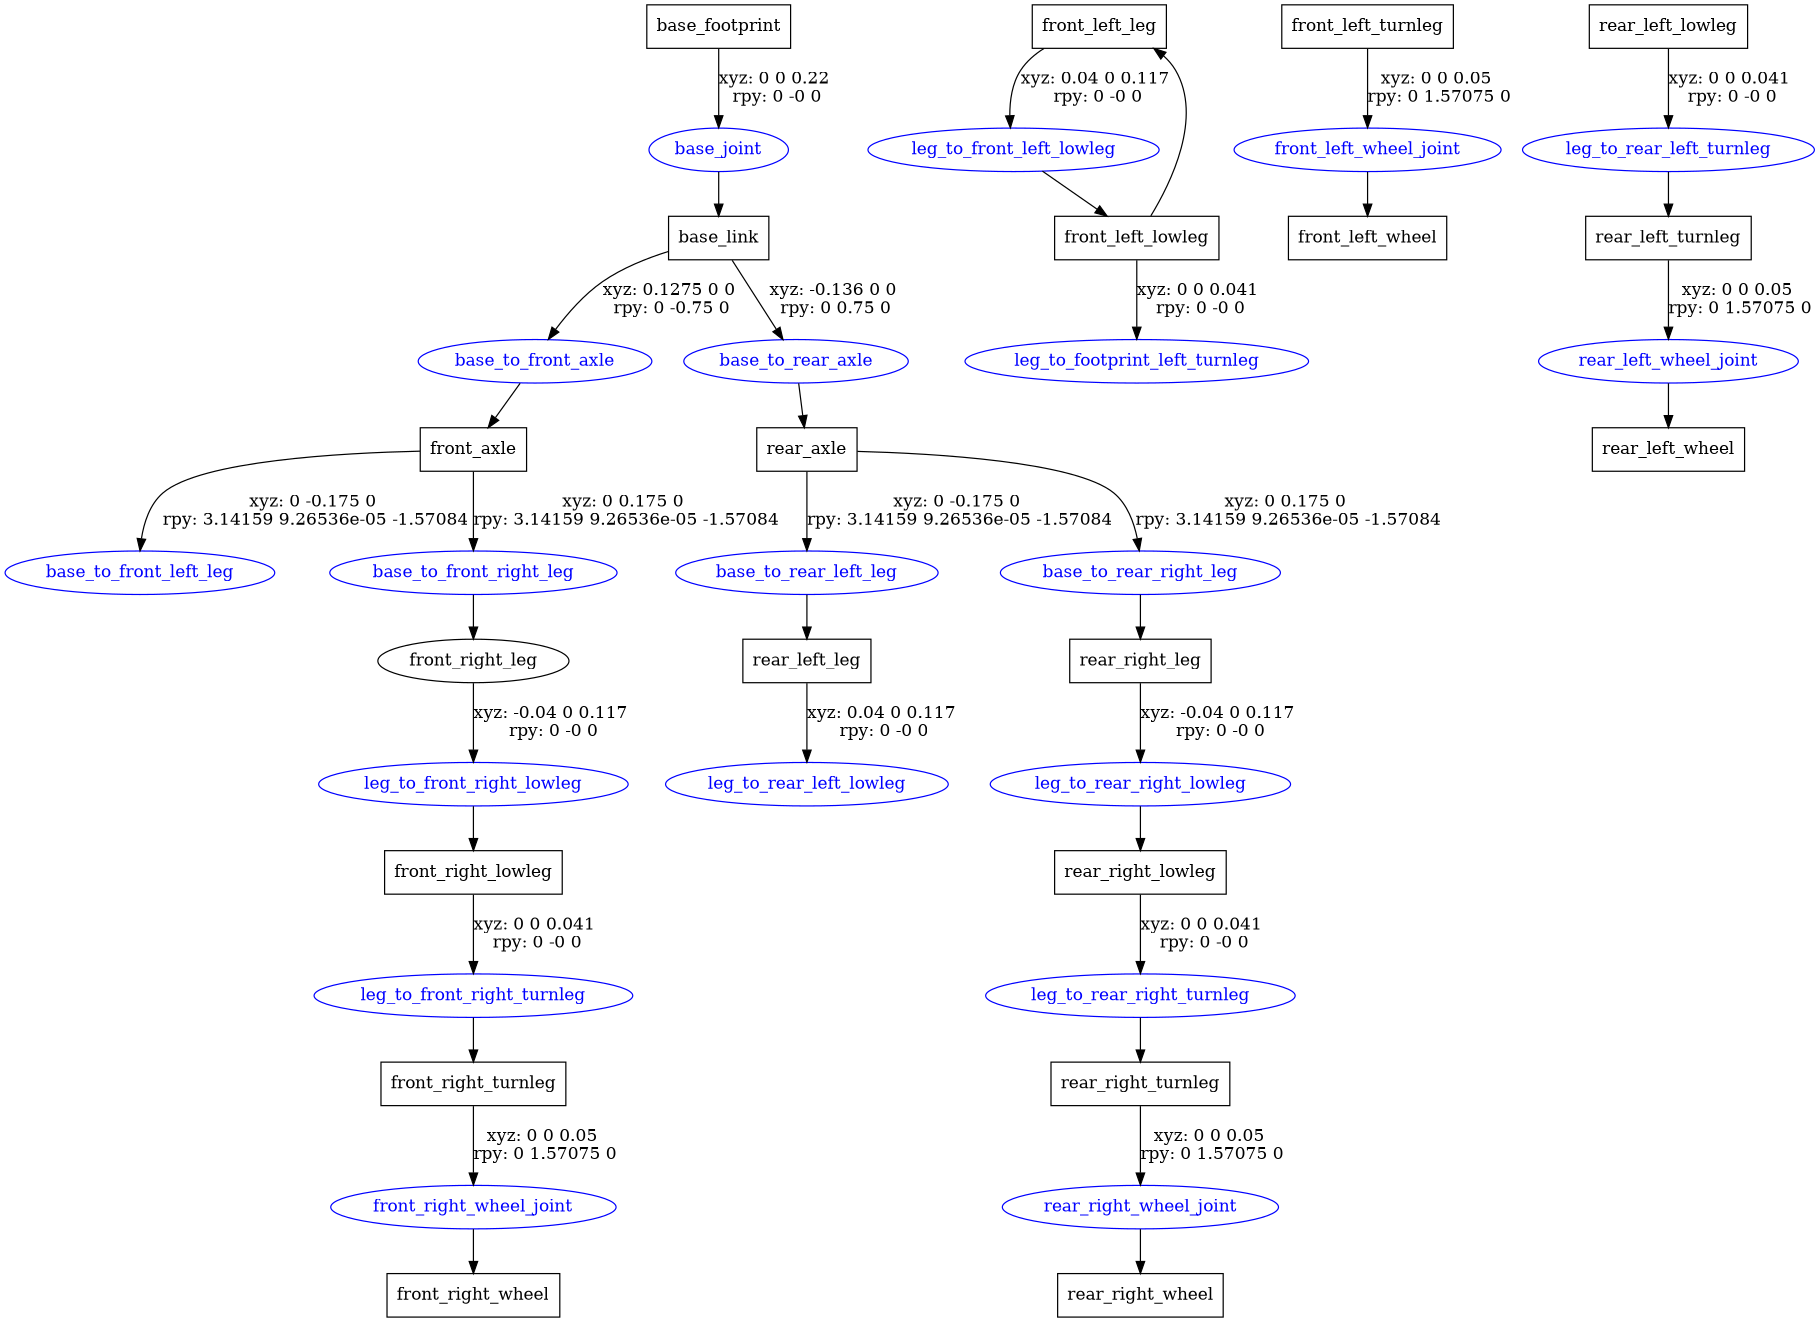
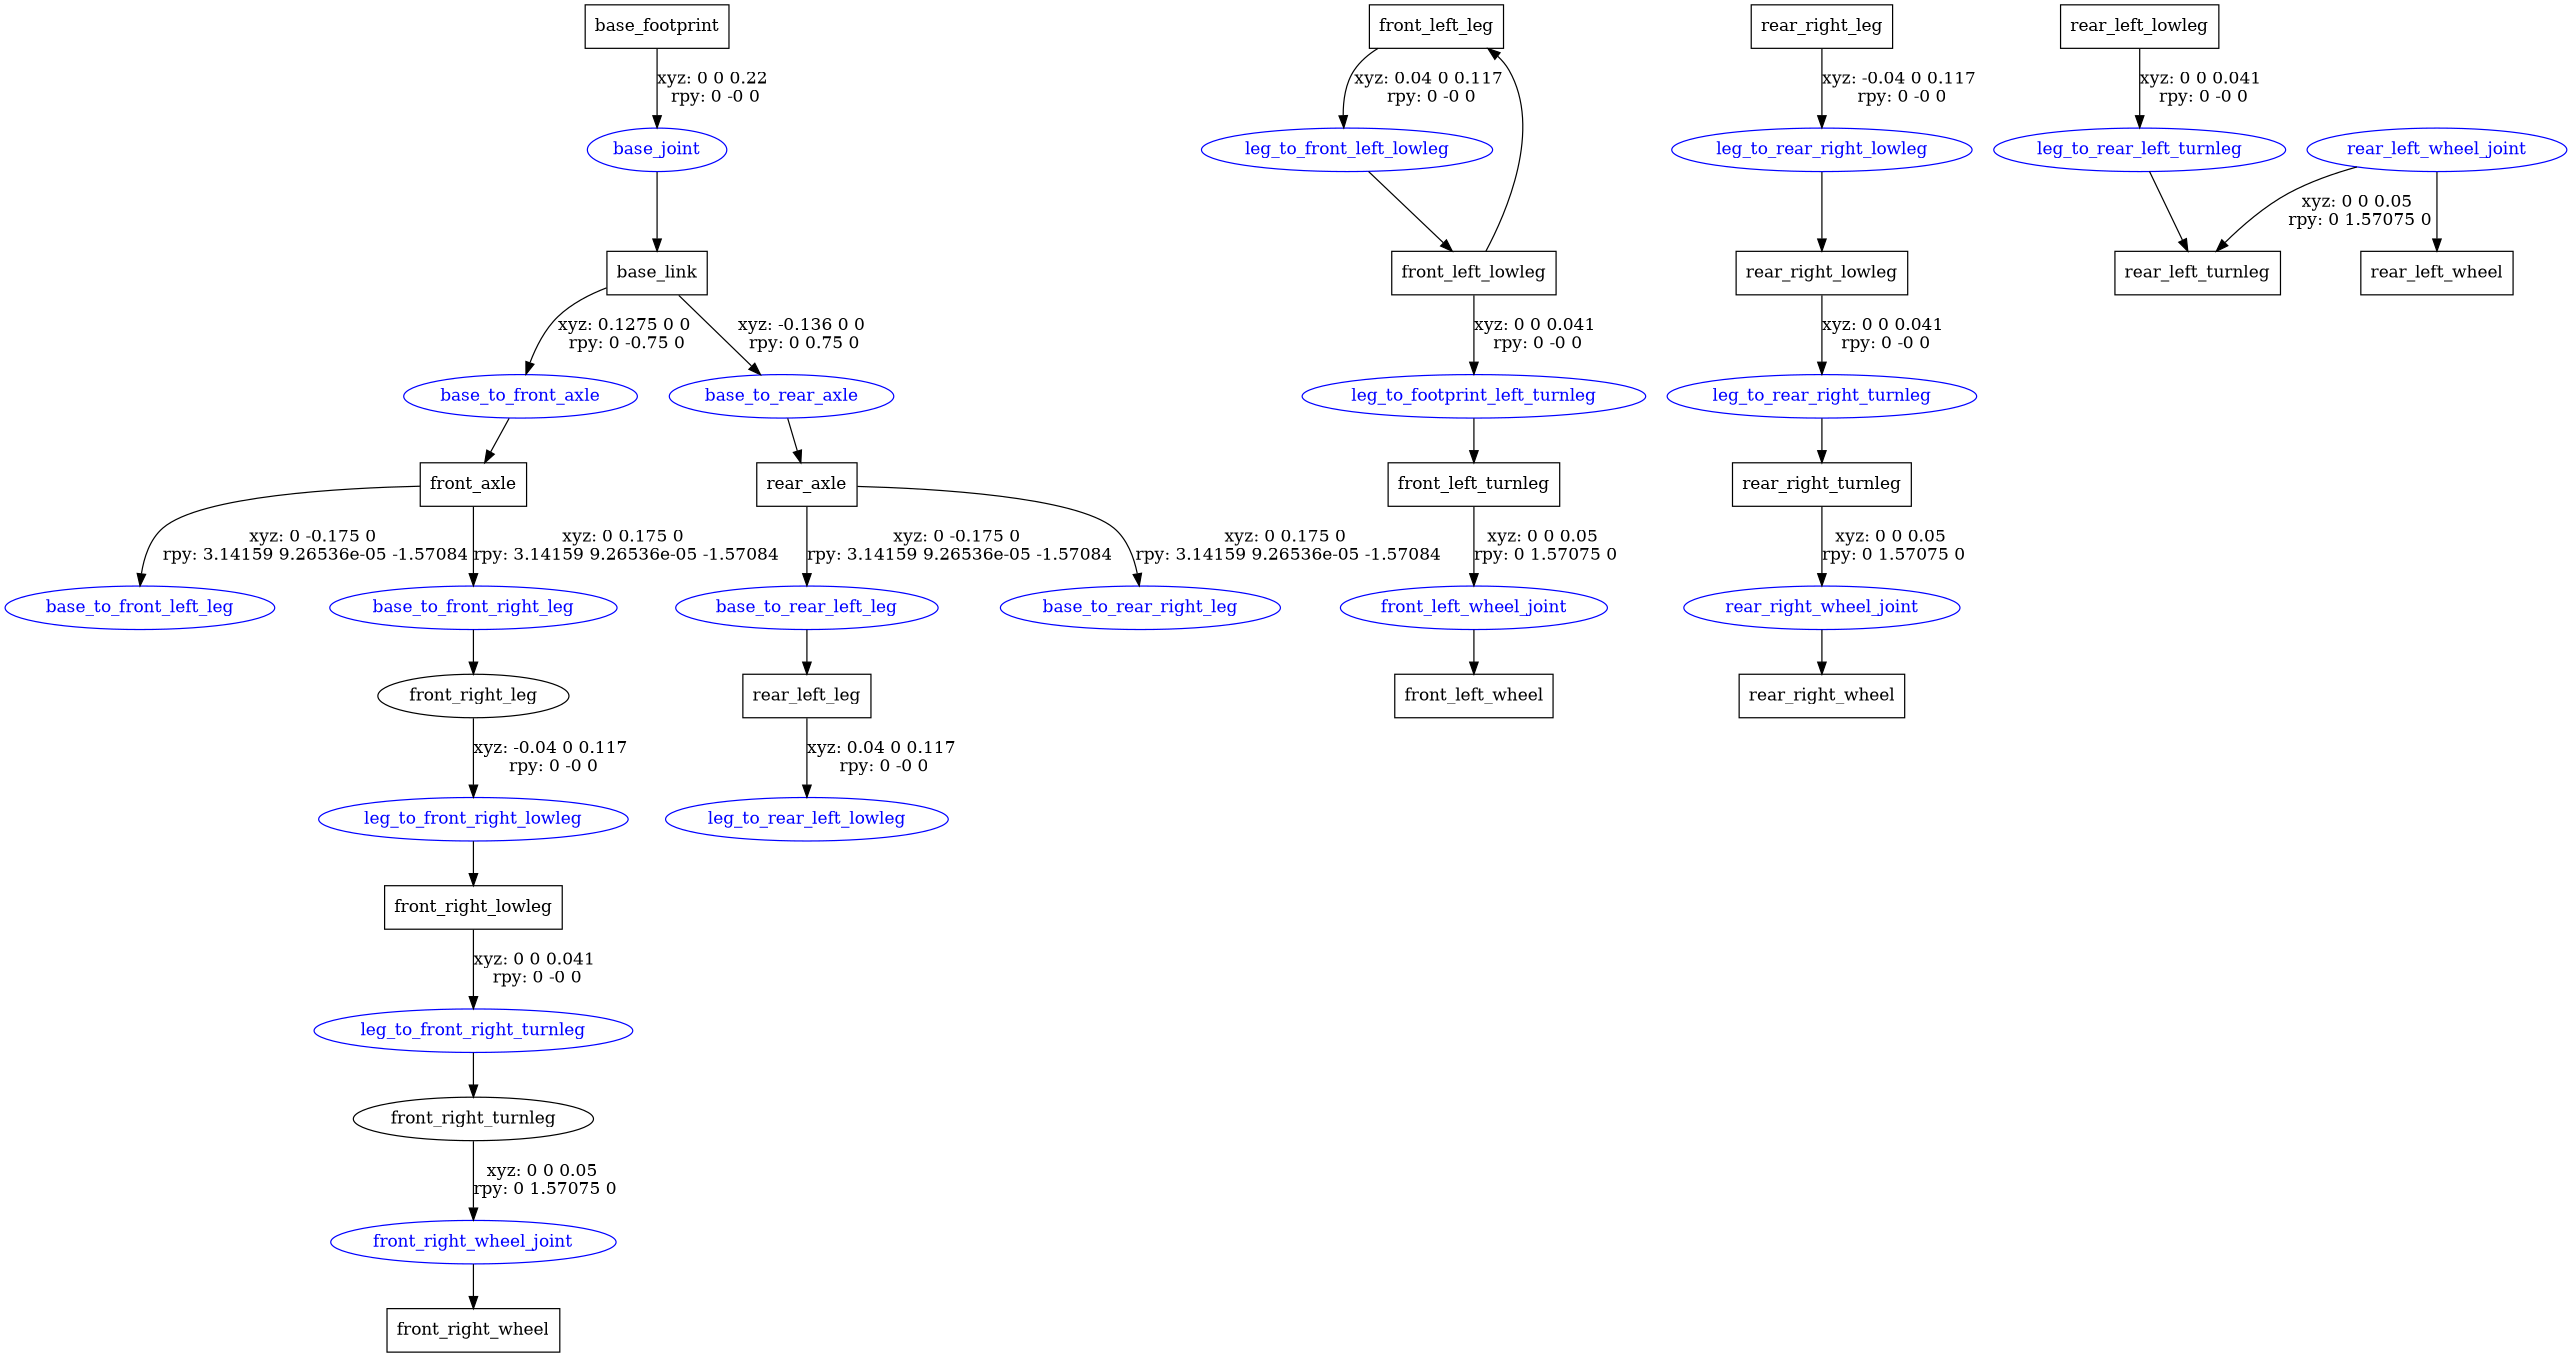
  digraph {
    node [shape=ellipse]
    n1 [label=base_footprint shape=box]
    base_joint [color=blue fontcolor=blue]
    n3 [label=base_link shape=box]
    base_to_front_axle [color=blue fontcolor=blue]
    base_to_rear_axle [color=blue fontcolor=blue]
    n6 [label=front_axle shape=box]
    n7 [label=rear_axle shape=box]
    base_to_front_left_leg [color=blue fontcolor=blue]
    base_to_front_right_leg [color=blue fontcolor=blue]
    n10 [label=front_right_leg]
    n11 [label=front_left_leg shape=box]
    leg_to_front_left_lowleg [color=blue fontcolor=blue]
    n13 [label=front_left_lowleg shape=box]
    n14 [color=blue fontcolor=blue label=leg_to_footprint_left_turnleg]
    n15 [label=front_left_turnleg shape=box]
    front_left_wheel_joint [color=blue fontcolor=blue]
    n17 [label=front_left_wheel shape=box]
    leg_to_front_right_lowleg [color=blue fontcolor=blue]
    n19 [label=front_right_lowleg shape=box]
    leg_to_front_right_turnleg [color=blue fontcolor=blue]
-   n21 [label=front_right_turnleg shape=box]
+   n21 [label=front_right_turnleg]
    front_right_wheel_joint [color=blue fontcolor=blue]
    n23 [label=front_right_wheel shape=box]
    base_to_rear_left_leg [color=blue fontcolor=blue]
    base_to_rear_right_leg [color=blue fontcolor=blue]
    n26 [label=rear_left_leg shape=box]
    n27 [label=rear_right_leg shape=box]
    leg_to_rear_left_lowleg [color=blue fontcolor=blue]
    n29 [label=rear_left_lowleg shape=box]
    leg_to_rear_left_turnleg [color=blue fontcolor=blue]
    n31 [label=rear_left_turnleg shape=box]
    rear_left_wheel_joint [color=blue fontcolor=blue]
    n33 [label=rear_left_wheel shape=box]
    leg_to_rear_right_lowleg [color=blue fontcolor=blue]
    n35 [label=rear_right_lowleg shape=box]
    leg_to_rear_right_turnleg [color=blue fontcolor=blue]
    n37 [label=rear_right_turnleg shape=box]
    rear_right_wheel_joint [color=blue fontcolor=blue]
    n39 [label=rear_right_wheel shape=box]
    n1 -> base_joint [label="xyz: 0 0 0.22 \nrpy: 0 -0 0"]
    base_joint -> n3
    n3 -> base_to_front_axle [label="xyz: 0.1275 0 0 \nrpy: 0 -0.75 0"]
    n3 -> base_to_rear_axle [label="xyz: -0.136 0 0 \nrpy: 0 0.75 0"]
    base_to_front_axle -> n6
    base_to_rear_axle -> n7
    n6 -> base_to_front_left_leg [label="xyz: 0 -0.175 0 \nrpy: 3.14159 9.26536e-05 -1.57084"]
    n6 -> base_to_front_right_leg [label="xyz: 0 0.175 0 \nrpy: 3.14159 9.26536e-05 -1.57084"]
    n7 -> base_to_rear_left_leg [label="xyz: 0 -0.175 0 \nrpy: 3.14159 9.26536e-05 -1.57084"]
    n7 -> base_to_rear_right_leg [label="xyz: 0 0.175 0 \nrpy: 3.14159 9.26536e-05 -1.57084"]
    base_to_front_right_leg -> n10
    n10 -> leg_to_front_right_lowleg [label="xyz: -0.04 0 0.117 \nrpy: 0 -0 0"]
    n11 -> leg_to_front_left_lowleg [label="xyz: 0.04 0 0.117 \nrpy: 0 -0 0"]
    leg_to_front_left_lowleg -> n13
    n13 -> n11
    n13 -> n14 [label="xyz: 0 0 0.041 \nrpy: 0 -0 0"]
+   n14 -> n15
    n15 -> front_left_wheel_joint [label="xyz: 0 0 0.05 \nrpy: 0 1.57075 0"]
    front_left_wheel_joint -> n17
    leg_to_front_right_lowleg -> n19
    n19 -> leg_to_front_right_turnleg [label="xyz: 0 0 0.041 \nrpy: 0 -0 0"]
    leg_to_front_right_turnleg -> n21
    n21 -> front_right_wheel_joint [label="xyz: 0 0 0.05 \nrpy: 0 1.57075 0"]
    front_right_wheel_joint -> n23
    base_to_rear_left_leg -> n26
-   base_to_rear_right_leg -> n27
    n26 -> leg_to_rear_left_lowleg [label="xyz: 0.04 0 0.117 \nrpy: 0 -0 0"]
    n27 -> leg_to_rear_right_lowleg [label="xyz: -0.04 0 0.117 \nrpy: 0 -0 0"]
    n29 -> leg_to_rear_left_turnleg [label="xyz: 0 0 0.041 \nrpy: 0 -0 0"]
    leg_to_rear_left_turnleg -> n31
-   n31 -> rear_left_wheel_joint [label="xyz: 0 0 0.05 \nrpy: 0 1.57075 0"]
+   rear_left_wheel_joint -> n31 [label="xyz: 0 0 0.05 \nrpy: 0 1.57075 0"]
    rear_left_wheel_joint -> n33
    leg_to_rear_right_lowleg -> n35
    n35 -> leg_to_rear_right_turnleg [label="xyz: 0 0 0.041 \nrpy: 0 -0 0"]
    leg_to_rear_right_turnleg -> n37
    n37 -> rear_right_wheel_joint [label="xyz: 0 0 0.05 \nrpy: 0 1.57075 0"]
    rear_right_wheel_joint -> n39
  }
